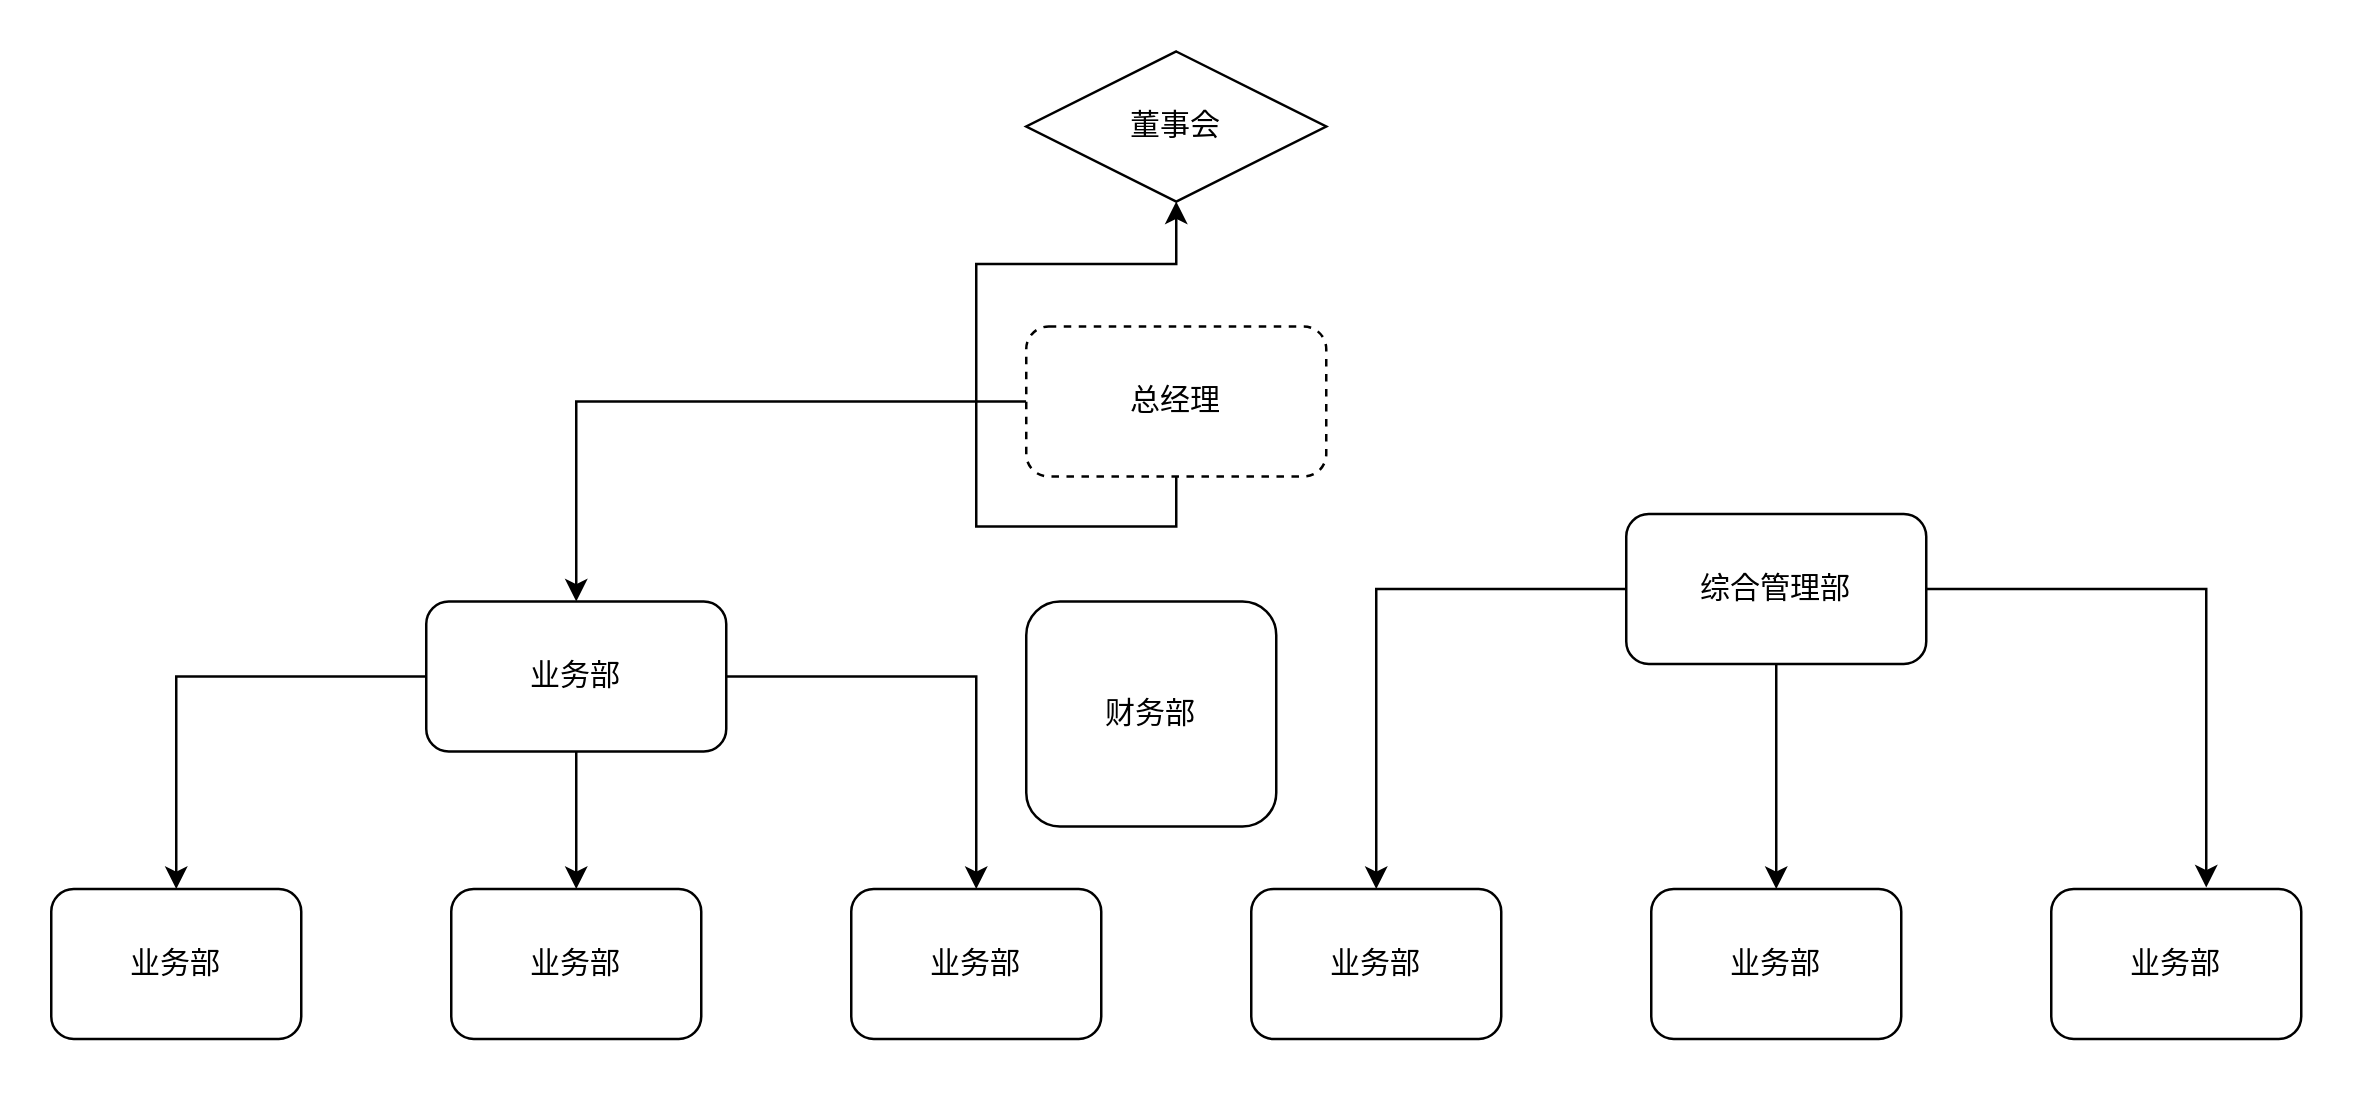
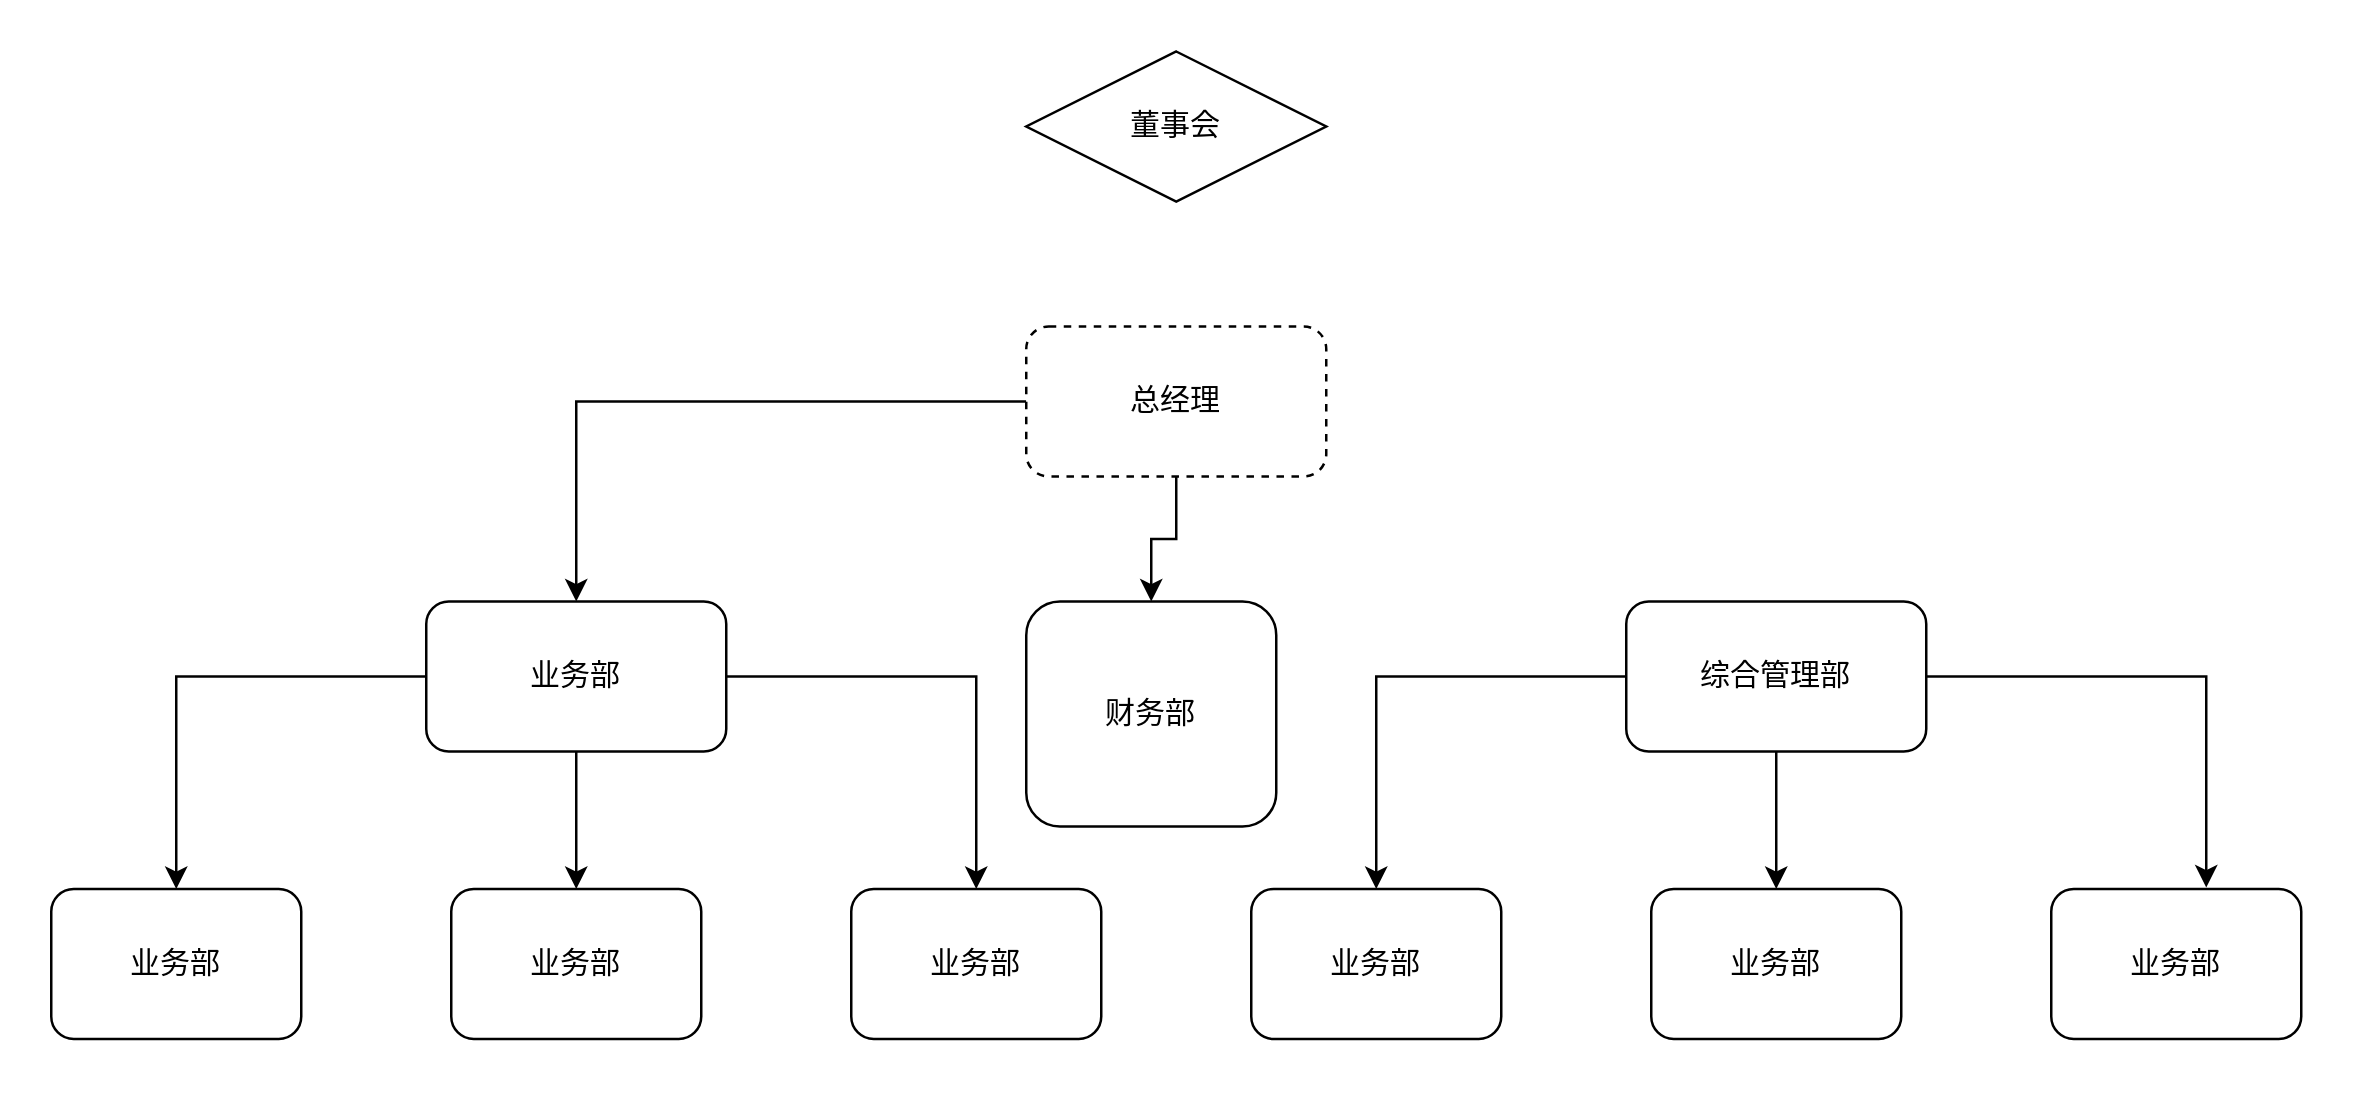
  <mxCell id="0" />
  <mxCell id="1" parent="0" />
  <mxCell id="2" value="董事会" style="rhombus;whiteSpace=wrap;html=1;" vertex="1" parent="1"><mxGeometry x="410" y="20" width="120" height="60" as="geometry" /></mxCell>
- <mxCell id="3" style="edgeStyle=orthogonalEdgeStyle;rounded=0;orthogonalLoop=1;jettySize=auto;html=1;exitX=0.5;exitY=1;exitDx=0;exitDy=0;" edge="1" parent="1" source="5" target="2"><mxGeometry relative="1" as="geometry" /></mxCell>
+ <mxCell id="3" style="edgeStyle=orthogonalEdgeStyle;rounded=0;orthogonalLoop=1;jettySize=auto;html=1;exitX=0.5;exitY=1;exitDx=0;exitDy=0;entryX=0.5;entryY=0;entryDx=0;entryDy=0;" edge="1" parent="1" source="5" target="10"><mxGeometry relative="1" as="geometry" /></mxCell>
  <mxCell id="4" style="edgeStyle=orthogonalEdgeStyle;rounded=0;orthogonalLoop=1;jettySize=auto;html=1;exitX=0;exitY=0.5;exitDx=0;exitDy=0;entryX=0.5;entryY=0;entryDx=0;entryDy=0;" edge="1" parent="1" source="5" target="9"><mxGeometry relative="1" as="geometry" /></mxCell>
  <mxCell id="5" value="总经理" style="rounded=1;whiteSpace=wrap;html=1;dashed=1;" vertex="1" parent="1"><mxGeometry x="410" y="130" width="120" height="60" as="geometry" /></mxCell>
  <mxCell id="6" style="edgeStyle=orthogonalEdgeStyle;rounded=0;orthogonalLoop=1;jettySize=auto;html=1;exitX=0;exitY=0.5;exitDx=0;exitDy=0;entryX=0.5;entryY=0;entryDx=0;entryDy=0;" edge="1" parent="1" source="9" target="15"><mxGeometry relative="1" as="geometry" /></mxCell>
  <mxCell id="7" style="edgeStyle=orthogonalEdgeStyle;rounded=0;orthogonalLoop=1;jettySize=auto;html=1;exitX=1;exitY=0.5;exitDx=0;exitDy=0;entryX=0.5;entryY=0;entryDx=0;entryDy=0;" edge="1" parent="1" source="9" target="16"><mxGeometry relative="1" as="geometry" /></mxCell>
  <mxCell id="8" style="edgeStyle=orthogonalEdgeStyle;rounded=0;orthogonalLoop=1;jettySize=auto;html=1;exitX=0.5;exitY=1;exitDx=0;exitDy=0;entryX=0.5;entryY=0;entryDx=0;entryDy=0;" edge="1" parent="1" source="9" target="17"><mxGeometry relative="1" as="geometry" /></mxCell>
  <mxCell id="9" value="业务部" style="rounded=1;whiteSpace=wrap;html=1;" vertex="1" parent="1"><mxGeometry x="170" y="240" width="120" height="60" as="geometry" /></mxCell>
  <mxCell id="10" value="财务部" style="rounded=1;whiteSpace=wrap;html=1;" vertex="1" parent="1"><mxGeometry x="410" y="240" width="100" height="90" as="geometry" /></mxCell>
  <mxCell id="11" style="edgeStyle=orthogonalEdgeStyle;rounded=0;orthogonalLoop=1;jettySize=auto;html=1;exitX=0;exitY=0.5;exitDx=0;exitDy=0;entryX=0.5;entryY=0;entryDx=0;entryDy=0;" edge="1" parent="1" source="14" target="18"><mxGeometry relative="1" as="geometry" /></mxCell>
  <mxCell id="12" style="edgeStyle=orthogonalEdgeStyle;rounded=0;orthogonalLoop=1;jettySize=auto;html=1;exitX=0.5;exitY=1;exitDx=0;exitDy=0;entryX=0.5;entryY=0;entryDx=0;entryDy=0;" edge="1" parent="1" source="14" target="20"><mxGeometry relative="1" as="geometry" /></mxCell>
  <mxCell id="13" style="edgeStyle=orthogonalEdgeStyle;rounded=0;orthogonalLoop=1;jettySize=auto;html=1;exitX=1;exitY=0.5;exitDx=0;exitDy=0;entryX=0.62;entryY=-0.01;entryDx=0;entryDy=0;entryPerimeter=0;" edge="1" parent="1" source="14" target="19"><mxGeometry relative="1" as="geometry" /></mxCell>
- <mxCell id="14" value="综合管理部" style="rounded=1;whiteSpace=wrap;html=1;" vertex="1" parent="1"><mxGeometry x="650" y="205" width="120" height="60" as="geometry" /></mxCell>
+ <mxCell id="14" value="综合管理部" style="rounded=1;whiteSpace=wrap;html=1;" vertex="1" parent="1"><mxGeometry x="650" y="240" width="120" height="60" as="geometry" /></mxCell>
  <mxCell id="15" value="业务部" style="rounded=1;whiteSpace=wrap;html=1;" vertex="1" parent="1"><mxGeometry x="20" y="355" width="100" height="60" as="geometry" /></mxCell>
  <mxCell id="16" value="业务部" style="rounded=1;whiteSpace=wrap;html=1;" vertex="1" parent="1"><mxGeometry x="340" y="355" width="100" height="60" as="geometry" /></mxCell>
  <mxCell id="17" value="业务部" style="rounded=1;whiteSpace=wrap;html=1;" vertex="1" parent="1"><mxGeometry x="180" y="355" width="100" height="60" as="geometry" /></mxCell>
  <mxCell id="18" value="业务部" style="rounded=1;whiteSpace=wrap;html=1;" vertex="1" parent="1"><mxGeometry x="500" y="355" width="100" height="60" as="geometry" /></mxCell>
  <mxCell id="19" value="业务部" style="rounded=1;whiteSpace=wrap;html=1;" vertex="1" parent="1"><mxGeometry x="820" y="355" width="100" height="60" as="geometry" /></mxCell>
  <mxCell id="20" value="业务部" style="rounded=1;whiteSpace=wrap;html=1;" vertex="1" parent="1"><mxGeometry x="660" y="355" width="100" height="60" as="geometry" /></mxCell>
